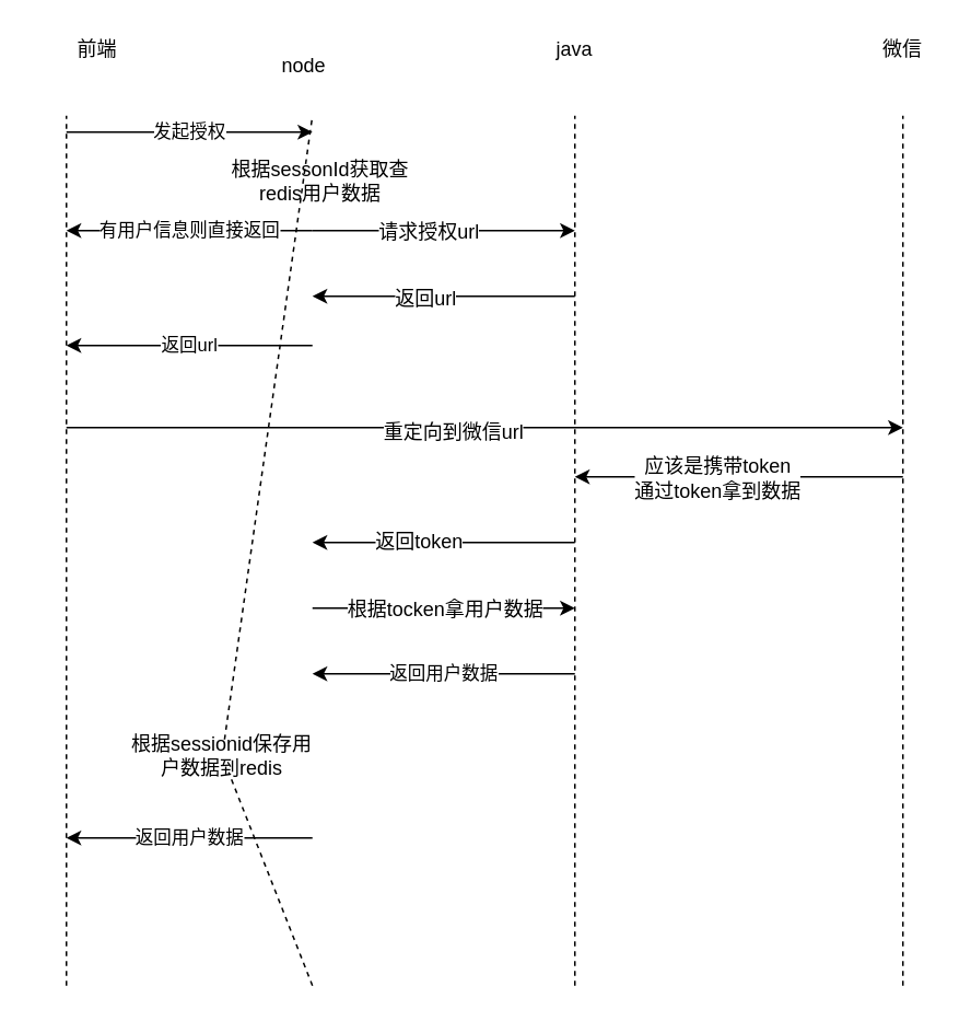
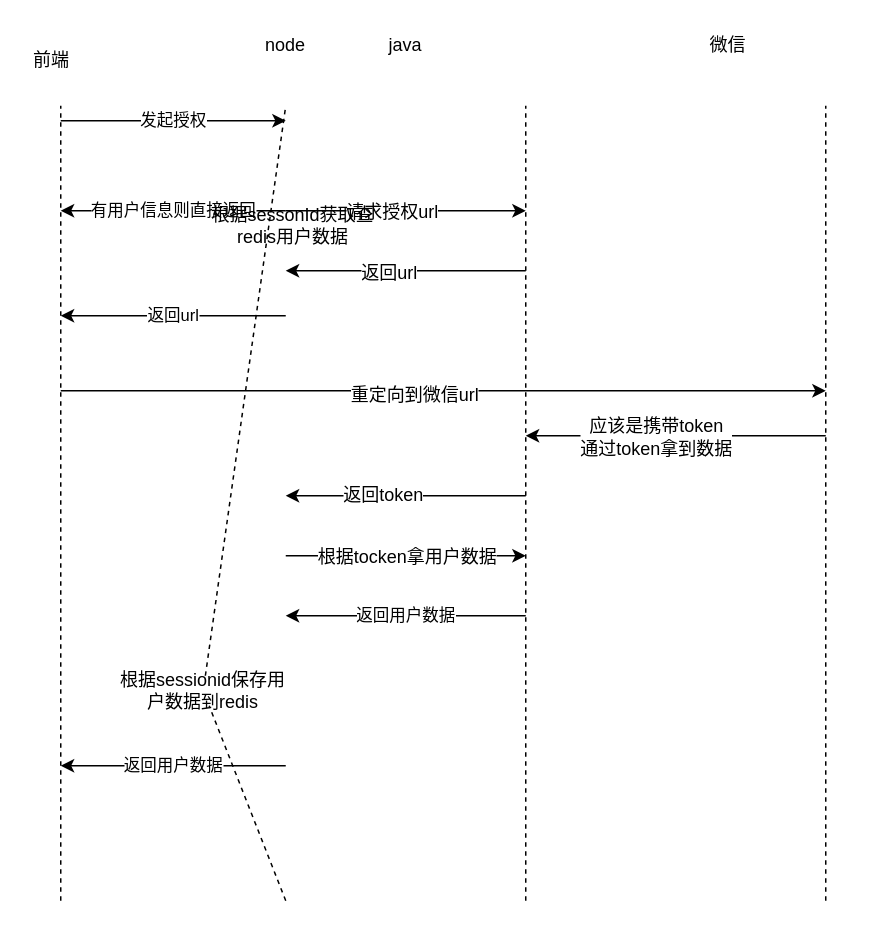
  <mxCell id="0" />
  <mxCell id="1" parent="0" />
  <mxCell id="2" value="" style="endArrow=none;dashed=1;html=1;" parent="1" edge="1"><mxGeometry width="50" height="50" relative="1" as="geometry"><mxPoint x="40" y="600" as="sourcePoint" /><mxPoint x="40" y="70" as="targetPoint" /></mxGeometry></mxCell>
  <mxCell id="3" value="" style="endArrow=none;dashed=1;html=1;" parent="1" edge="1" source="30"><mxGeometry width="50" height="50" relative="1" as="geometry"><mxPoint x="190" y="600" as="sourcePoint" /><mxPoint x="190" y="70" as="targetPoint" /></mxGeometry></mxCell>
  <mxCell id="4" value="" style="endArrow=none;dashed=1;html=1;" parent="1" edge="1"><mxGeometry width="50" height="50" relative="1" as="geometry"><mxPoint x="350" y="600" as="sourcePoint" /><mxPoint x="350" y="70" as="targetPoint" /></mxGeometry></mxCell>
  <mxCell id="5" value="" style="endArrow=none;dashed=1;html=1;" parent="1" edge="1"><mxGeometry width="50" height="50" relative="1" as="geometry"><mxPoint x="550" y="600" as="sourcePoint" /><mxPoint x="550" y="70" as="targetPoint" /></mxGeometry></mxCell>
- <mxCell id="6" value="前端" style="text;html=1;resizable=0;points=[];autosize=1;align=left;verticalAlign=top;spacingTop=-4;" parent="1" vertex="1"><mxGeometry x="45" y="20" width="40" height="20" as="geometry" /></mxCell>
- <mxCell id="7" value="java" style="text;html=1;strokeColor=none;fillColor=none;align=center;verticalAlign=middle;whiteSpace=wrap;rounded=0;" parent="1" vertex="1"><mxGeometry x="330" y="20" width="40" height="20" as="geometry" /></mxCell>
- <mxCell id="8" value="node" style="text;html=1;strokeColor=none;fillColor=none;align=center;verticalAlign=middle;whiteSpace=wrap;rounded=0;" parent="1" vertex="1"><mxGeometry x="165" y="30" width="40" height="20" as="geometry" /></mxCell>
- <mxCell id="9" value="微信" style="text;html=1;strokeColor=none;fillColor=none;align=center;verticalAlign=middle;whiteSpace=wrap;rounded=0;" parent="1" vertex="1"><mxGeometry x="530" y="20" width="40" height="20" as="geometry" /></mxCell>
+ <mxCell id="6" value="前端" style="text;html=1;resizable=0;points=[];autosize=1;align=left;verticalAlign=top;spacingTop=-4;" parent="1" vertex="1"><mxGeometry x="20" y="30" width="40" height="20" as="geometry" /></mxCell>
+ <mxCell id="7" value="java" style="text;html=1;strokeColor=none;fillColor=none;align=center;verticalAlign=middle;whiteSpace=wrap;rounded=0;" parent="1" vertex="1"><mxGeometry x="250" y="20" width="40" height="20" as="geometry" /></mxCell>
+ <mxCell id="8" value="node" style="text;html=1;strokeColor=none;fillColor=none;align=center;verticalAlign=middle;whiteSpace=wrap;rounded=0;" parent="1" vertex="1"><mxGeometry x="170" y="20" width="40" height="20" as="geometry" /></mxCell>
+ <mxCell id="9" value="微信" style="text;html=1;strokeColor=none;fillColor=none;align=center;verticalAlign=middle;whiteSpace=wrap;rounded=0;" parent="1" vertex="1"><mxGeometry x="465" y="20" width="40" height="20" as="geometry" /></mxCell>
  <mxCell id="10" value="发起授权" style="endArrow=classic;html=1;" parent="1" edge="1"><mxGeometry width="50" height="50" relative="1" as="geometry"><mxPoint x="40" y="80" as="sourcePoint" /><mxPoint x="190" y="80" as="targetPoint" /></mxGeometry></mxCell>
  <mxCell id="11" value="有用户信息则直接返回" style="endArrow=classic;html=1;" parent="1" edge="1"><mxGeometry width="50" height="50" relative="1" as="geometry"><mxPoint x="190" y="140" as="sourcePoint" /><mxPoint x="40" y="140" as="targetPoint" /></mxGeometry></mxCell>
  <mxCell id="12" value="" style="endArrow=classic;html=1;" parent="1" edge="1"><mxGeometry width="50" height="50" relative="1" as="geometry"><mxPoint x="190" y="140" as="sourcePoint" /><mxPoint x="350" y="140" as="targetPoint" /></mxGeometry></mxCell>
  <mxCell id="13" value="请求授权url" style="text;html=1;resizable=0;points=[];align=center;verticalAlign=middle;labelBackgroundColor=#ffffff;" parent="12" vertex="1" connectable="0"><mxGeometry x="0.375" relative="1" as="geometry"><mxPoint x="-40" as="offset" /></mxGeometry></mxCell>
- <mxCell id="14" value="根据sessonId获取查redis用户数据" style="text;html=1;strokeColor=none;fillColor=none;align=center;verticalAlign=middle;whiteSpace=wrap;rounded=0;" parent="1" vertex="1"><mxGeometry x="130" y="100" width="130" height="20" as="geometry" /></mxCell>
+ <mxCell id="14" value="根据sessonId获取查redis用户数据" style="text;html=1;strokeColor=none;fillColor=none;align=center;verticalAlign=middle;whiteSpace=wrap;rounded=0;" parent="1" vertex="1"><mxGeometry x="130" y="140" width="130" height="20" as="geometry" /></mxCell>
  <mxCell id="15" value="" style="endArrow=classic;html=1;" parent="1" edge="1"><mxGeometry width="50" height="50" relative="1" as="geometry"><mxPoint x="350" y="180" as="sourcePoint" /><mxPoint x="190" y="180" as="targetPoint" /></mxGeometry></mxCell>
  <mxCell id="16" value="返回url" style="text;html=1;resizable=0;points=[];align=center;verticalAlign=middle;labelBackgroundColor=#ffffff;" parent="15" vertex="1" connectable="0"><mxGeometry x="0.15" y="1" relative="1" as="geometry"><mxPoint as="offset" /></mxGeometry></mxCell>
  <mxCell id="17" value="" style="endArrow=classic;html=1;" parent="1" edge="1"><mxGeometry width="50" height="50" relative="1" as="geometry"><mxPoint x="190" y="370" as="sourcePoint" /><mxPoint x="350" y="370" as="targetPoint" /></mxGeometry></mxCell>
  <mxCell id="18" value="根据tocken拿用户数据" style="text;html=1;resizable=0;points=[];align=center;verticalAlign=middle;labelBackgroundColor=#ffffff;" parent="17" vertex="1" connectable="0"><mxGeometry x="-0.175" y="1" relative="1" as="geometry"><mxPoint x="14" y="1" as="offset" /></mxGeometry></mxCell>
  <mxCell id="19" value="返回用户数据" style="endArrow=classic;html=1;" parent="1" edge="1"><mxGeometry width="50" height="50" relative="1" as="geometry"><mxPoint x="350" y="410" as="sourcePoint" /><mxPoint x="190" y="410" as="targetPoint" /></mxGeometry></mxCell>
  <mxCell id="20" value="返回用户数据" style="endArrow=classic;html=1;" parent="1" edge="1"><mxGeometry width="50" height="50" relative="1" as="geometry"><mxPoint x="190" y="510" as="sourcePoint" /><mxPoint x="40" y="510" as="targetPoint" /></mxGeometry></mxCell>
  <mxCell id="21" value="返回url" style="endArrow=classic;html=1;" edge="1" parent="1"><mxGeometry width="50" height="50" relative="1" as="geometry"><mxPoint x="190" y="210" as="sourcePoint" /><mxPoint x="40" y="210" as="targetPoint" /></mxGeometry></mxCell>
  <mxCell id="22" value="" style="endArrow=classic;html=1;" edge="1" parent="1"><mxGeometry width="50" height="50" relative="1" as="geometry"><mxPoint x="40" y="260" as="sourcePoint" /><mxPoint x="550" y="260" as="targetPoint" /></mxGeometry></mxCell>
  <mxCell id="23" value="&lt;span style=&quot;font-family: &amp;#34;helvetica&amp;#34; , &amp;#34;arial&amp;#34; , sans-serif ; font-size: 0px ; background-color: rgb(248 , 249 , 250)&quot;&gt;%3CmxGraphModel%3E%3Croot%3E%3CmxCell%20id%3D%220%22%2F%3E%3CmxCell%20id%3D%221%22%20parent%3D%220%22%2F%3E%3CmxCell%20id%3D%222%22%20value%3D%22%E9%87%8D%E5%AE%9A%E5%90%91%22%20style%3D%22text%3Bhtml%3D1%3BstrokeColor%3Dnone%3BfillColor%3Dnone%3Balign%3Dcenter%3BverticalAlign%3Dmiddle%3BwhiteSpace%3Dwrap%3Brounded%3D0%3B%22%20vertex%3D%221%22%20parent%3D%221%22%3E%3CmxGeometry%20x%3D%22300%22%20y%3D%22230%22%20width%3D%2240%22%20height%3D%2220%22%20as%3D%22geometry%22%2F%3E%3C%2FmxCell%3E%3C%2Froot%3E%3C%2FmxGraphModel%3E&lt;/span&gt;" style="text;html=1;resizable=0;points=[];align=center;verticalAlign=middle;labelBackgroundColor=#ffffff;" vertex="1" connectable="0" parent="22"><mxGeometry x="-0.041" y="3" relative="1" as="geometry"><mxPoint as="offset" /></mxGeometry></mxCell>
  <mxCell id="24" value="&lt;span style=&quot;font-family: &amp;#34;helvetica&amp;#34; , &amp;#34;arial&amp;#34; , sans-serif ; font-size: 0px ; background-color: rgb(248 , 249 , 250)&quot;&gt;%3CmxGraphModel%3E%3Croot%3E%3CmxCell%20id%3D%220%22%2F%3E%3CmxCell%20id%3D%221%22%20parent%3D%220%22%2F%3E%3CmxCell%20id%3D%222%22%20value%3D%22%E9%87%8D%E5%AE%9A%E5%90%91%22%20style%3D%22text%3Bhtml%3D1%3BstrokeColor%3Dnone%3BfillColor%3Dnone%3Balign%3Dcenter%3BverticalAlign%3Dmiddle%3BwhiteSpace%3Dwrap%3Brounded%3D0%3B%22%20vertex%3D%221%22%20parent%3D%221%22%3E%3CmxGeometry%20x%3D%22300%22%20y%3D%22230%22%20width%3D%2240%22%20height%3D%2220%22%20as%3D%22geometry%22%2F%3E%3C%2FmxCell%3E%3C%2Froot%3E%3C%2FmxGraphModel%3E&lt;/span&gt;&lt;span style=&quot;font-family: &amp;#34;helvetica&amp;#34; , &amp;#34;arial&amp;#34; , sans-serif ; font-size: 0px ; background-color: rgb(248 , 249 , 250)&quot;&gt;%3CmxGraphModel%3E%3Croot%3E%3CmxCell%20id%3D%220%22%2F%3E%3CmxCell%20id%3D%221%22%20parent%3D%220%22%2F%3E%3CmxCell%20id%3D%222%22%20value%3D%22%E9%87%8D%E5%AE%9A%E5%90%91%22%20style%3D%22text%3Bhtml%3D1%3BstrokeColor%3Dnone%3BfillColor%3Dnone%3Balign%3Dcenter%3BverticalAlign%3Dmiddle%3BwhiteSpace%3Dwrap%3Brounded%3D0%3B%22%20vertex%3D%221%22%20parent%3D%221%22%3E%3CmxGeometry%20x%3D%22300%22%20y%3D%22230%22%20width%3D%2240%22%20height%3D%2220%22%20as%3D%22geometry%22%2F%3E%3C%2FmxCell%3E%3C%2Froot%3E%3C%2FmxGraphModel%3E&lt;/span&gt;" style="text;html=1;resizable=0;points=[];align=center;verticalAlign=middle;labelBackgroundColor=#ffffff;" vertex="1" connectable="0" parent="22"><mxGeometry x="-0.057" y="1" relative="1" as="geometry"><mxPoint as="offset" /></mxGeometry></mxCell>
  <mxCell id="25" value="重定向到微信url" style="text;html=1;resizable=0;points=[];align=center;verticalAlign=middle;labelBackgroundColor=#ffffff;" vertex="1" connectable="0" parent="22"><mxGeometry x="-0.08" y="-2" relative="1" as="geometry"><mxPoint as="offset" /></mxGeometry></mxCell>
  <mxCell id="26" value="" style="endArrow=classic;html=1;" edge="1" parent="1"><mxGeometry width="50" height="50" relative="1" as="geometry"><mxPoint x="550" y="290" as="sourcePoint" /><mxPoint x="350" y="290" as="targetPoint" /></mxGeometry></mxCell>
  <mxCell id="27" value="应该是携带token&lt;br&gt;通过token拿到数据" style="text;html=1;resizable=0;points=[];align=center;verticalAlign=middle;labelBackgroundColor=#ffffff;" vertex="1" connectable="0" parent="26"><mxGeometry x="0.144" relative="1" as="geometry"><mxPoint as="offset" /></mxGeometry></mxCell>
  <mxCell id="28" value="" style="endArrow=classic;html=1;" edge="1" parent="1"><mxGeometry width="50" height="50" relative="1" as="geometry"><mxPoint x="350" y="330" as="sourcePoint" /><mxPoint x="190" y="330" as="targetPoint" /></mxGeometry></mxCell>
  <mxCell id="29" value="返回token" style="text;html=1;resizable=0;points=[];align=center;verticalAlign=middle;labelBackgroundColor=#ffffff;" vertex="1" connectable="0" parent="28"><mxGeometry x="0.205" y="-1" relative="1" as="geometry"><mxPoint as="offset" /></mxGeometry></mxCell>
  <mxCell id="30" value="根据sessionid保存用户数据到redis" style="text;html=1;strokeColor=none;fillColor=none;align=center;verticalAlign=middle;whiteSpace=wrap;rounded=0;" parent="1" vertex="1"><mxGeometry x="75" y="450" width="120" height="20" as="geometry" /></mxCell>
  <mxCell id="31" value="" style="endArrow=none;dashed=1;html=1;" edge="1" parent="1" target="30"><mxGeometry width="50" height="50" relative="1" as="geometry"><mxPoint x="190" y="600" as="sourcePoint" /><mxPoint x="190" y="70" as="targetPoint" /></mxGeometry></mxCell>
